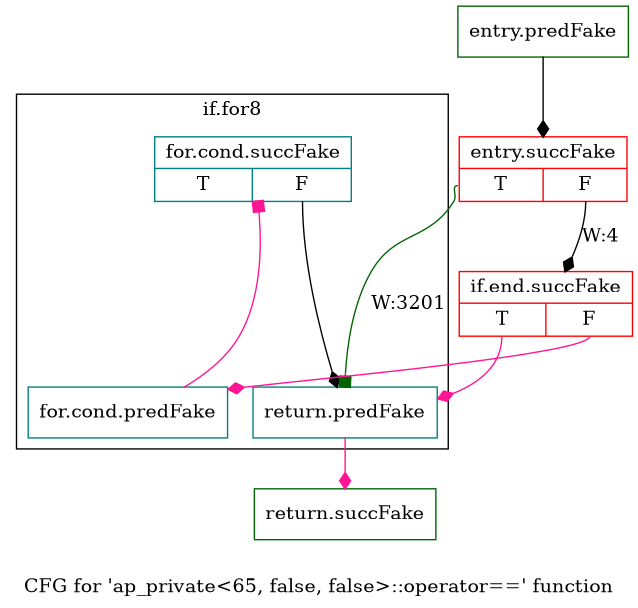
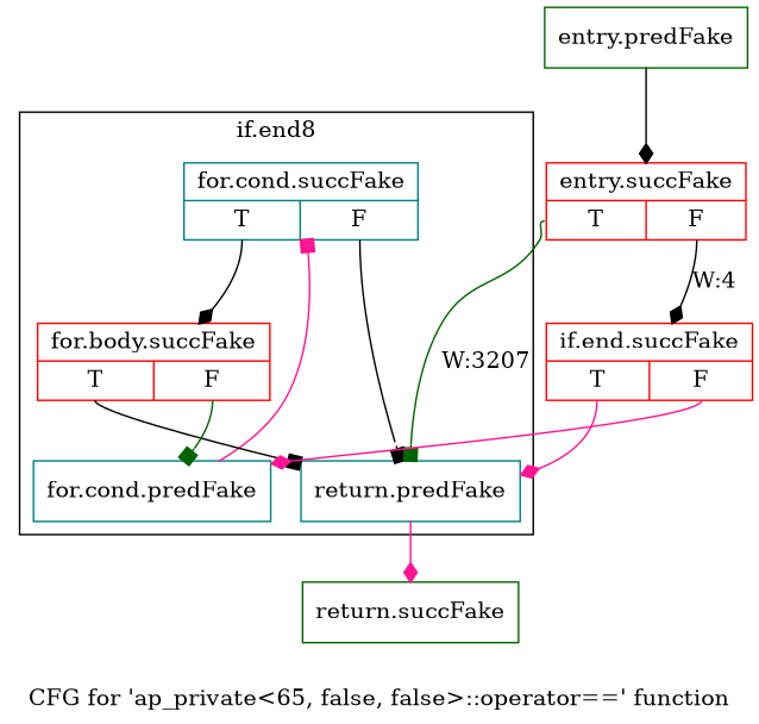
  digraph {
    label="CFG for 'ap_private\<65, false, false\>::operator==' function"
    node [color=teal filename="/tools/Xilinx/Vitis_HLS/2022.1/include/etc/ap_private.h" linenumber=4289 shape=record]
    edge [arrowhead=diamond color=black execusionnum=0 filename="/tools/Xilinx/Vitis_HLS/2022.1/include/etc/ap_private.h" tailport=s1]
    n1 [label="{return.predFake}"]
    n2 [label="{for.cond.predFake}" linenumber=4286]
    n3 [label="{for.cond.succFake|{<s0>T|<s1>F}}" linenumber=4286]
+   n4 [color=red label="{for.body.succFake|{<s0>T|<s1>F}}" linenumber=4287]
    n5 [color=darkgreen label="{return.succFake}"]
    n6 [color=darkgreen label="{entry.predFake}" filename="" linenumber=""]
    n7 [color=red label="{entry.succFake|{<s0>T|<s1>F}}" linenumber=4279]
    n8 [color=red label="{if.end.succFake|{<s0>T|<s1>F}}" linenumber=4283]
    subgraph cluster_1 {
      invocationtime=-1
-     label="if.for8"
+     label="if.end8"
      tripcount=0
      n1
      n2
      n3
+     n4
    }
    n1 -> n5 [color=deeppink]
    n2 -> n3 [arrowhead=box color=deeppink]
-   n3 -> n1
+   n3 -> n1 [arrowhead=box]
+   n3 -> n4 [tailport=s0]
+   n4 -> n1 [arrowhead=box tailport=s0]
+   n4 -> n2 [arrowhead=box color=darkgreen]
    n6 -> n7 [execusionnum=3200]
-   n7 -> n1 [arrowhead=box color=darkgreen execusionnum=3200 label="W:3201" tailport=s0]
+   n7 -> n1 [arrowhead=box color=darkgreen execusionnum=3200 label="W:3207" tailport=s0]
    n7 -> n8 [label="W:4"]
    n8 -> n1 [color=deeppink tailport=s0]
    n8 -> n2 [color=deeppink]
  }
